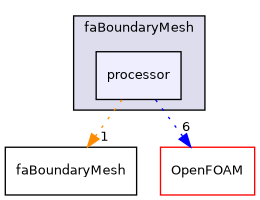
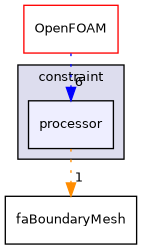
  digraph {
    compound=true
    node [fontname=Helvetica fontsize=10 shape=box]
    edge [labeldistance=1.5 labelfontname=Helvetica labelfontsize=10 style=dotted]
    n1 [fillcolor="#eeeeff" label=processor pencolor=black style=filled]
    n2 [label=faBoundaryMesh]
    n3 [color=red label=OpenFOAM]
    subgraph cluster_1 {
      bgcolor="#ddddee"
      fontname=Helvetica
      fontsize=10
-     label=faBoundaryMesh
+     label=constraint
      pencolor=black
      n1
    }
    n1 -> n2 [color=darkorange headlabel=1]
-   n1 -> n3 [color=blue headlabel=6]
+   n3 -> n1 [color=blue headlabel=6]
  }
